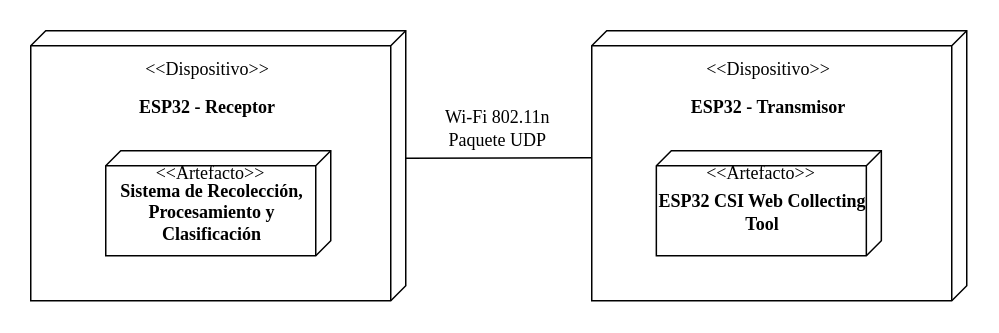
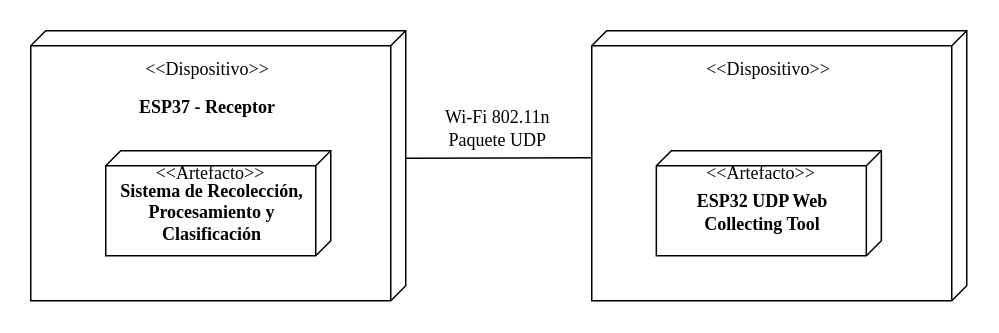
  <mxCell id="0" />
  <mxCell id="1" parent="0" />
  <mxCell id="2" value="" style="group" vertex="1" connectable="0" parent="1"><mxGeometry x="20" y="20" width="250" height="180" as="geometry" /></mxCell>
  <mxCell id="3" value="" style="verticalAlign=top;align=left;spacingTop=8;spacingLeft=2;spacingRight=12;shape=cube;size=10;direction=south;fontStyle=4;html=1;whiteSpace=wrap;fontFamily=Times New Roman;" vertex="1" parent="2"><mxGeometry width="250" height="180" as="geometry" /></mxCell>
  <mxCell id="4" value="&amp;lt;&amp;lt;Dispositivo&amp;gt;&amp;gt;" style="text;html=1;strokeColor=none;fillColor=none;align=center;verticalAlign=middle;whiteSpace=wrap;rounded=0;fontFamily=Times New Roman;" vertex="1" parent="2"><mxGeometry y="12.857" width="236.111" height="25.714" as="geometry" /></mxCell>
- <mxCell id="5" value="ESP32 - Receptor" style="text;html=1;strokeColor=none;fillColor=none;align=center;verticalAlign=middle;whiteSpace=wrap;rounded=0;fontFamily=Times New Roman;fontStyle=1" vertex="1" parent="2"><mxGeometry y="38.571" width="236.111" height="25.714" as="geometry" /></mxCell>
+ <mxCell id="5" value="ESP37 - Receptor" style="text;html=1;strokeColor=none;fillColor=none;align=center;verticalAlign=middle;whiteSpace=wrap;rounded=0;fontFamily=Times New Roman;fontStyle=1" vertex="1" parent="2"><mxGeometry y="38.571" width="236.111" height="25.714" as="geometry" /></mxCell>
  <mxCell id="6" value="" style="verticalAlign=top;align=left;spacingTop=8;spacingLeft=2;spacingRight=12;shape=cube;size=10;direction=south;fontStyle=4;html=1;whiteSpace=wrap;fontFamily=Times New Roman;" vertex="1" parent="2"><mxGeometry x="50" y="80" width="150" height="70" as="geometry" /></mxCell>
  <mxCell id="7" value="&amp;lt;&amp;lt;Artefacto&amp;gt;&amp;gt;" style="text;html=1;strokeColor=none;fillColor=none;align=center;verticalAlign=middle;whiteSpace=wrap;rounded=0;fontFamily=Times New Roman;" vertex="1" parent="2"><mxGeometry x="50" y="90" width="140" height="10" as="geometry" /></mxCell>
  <mxCell id="8" value="Sistema de Recolección, Procesamiento y Clasificación" style="text;html=1;strokeColor=none;fillColor=none;align=center;verticalAlign=middle;whiteSpace=wrap;rounded=0;fontFamily=Times New Roman;fontStyle=1" vertex="1" parent="2"><mxGeometry x="50" y="102" width="141.67" height="38" as="geometry" /></mxCell>
  <mxCell id="9" value="" style="group" vertex="1" connectable="0" parent="1"><mxGeometry x="394" y="20" width="250" height="180" as="geometry" /></mxCell>
  <mxCell id="10" value="" style="verticalAlign=top;align=left;spacingTop=8;spacingLeft=2;spacingRight=12;shape=cube;size=10;direction=south;fontStyle=4;html=1;whiteSpace=wrap;fontFamily=Times New Roman;" vertex="1" parent="9"><mxGeometry width="250" height="180" as="geometry" /></mxCell>
  <mxCell id="11" value="&amp;lt;&amp;lt;Dispositivo&amp;gt;&amp;gt;" style="text;html=1;strokeColor=none;fillColor=none;align=center;verticalAlign=middle;whiteSpace=wrap;rounded=0;fontFamily=Times New Roman;" vertex="1" parent="9"><mxGeometry y="12.857" width="236.111" height="25.714" as="geometry" /></mxCell>
- <mxCell id="12" value="ESP32 - Transmisor" style="text;html=1;strokeColor=none;fillColor=none;align=center;verticalAlign=middle;whiteSpace=wrap;rounded=0;fontFamily=Times New Roman;fontStyle=1" vertex="1" parent="9"><mxGeometry y="38.571" width="236.111" height="25.714" as="geometry" /></mxCell>
  <mxCell id="13" value="" style="group" vertex="1" connectable="0" parent="9"><mxGeometry x="43.06" y="80" width="150" height="70" as="geometry" /></mxCell>
  <mxCell id="14" value="" style="verticalAlign=top;align=left;spacingTop=8;spacingLeft=2;spacingRight=12;shape=cube;size=10;direction=south;fontStyle=4;html=1;whiteSpace=wrap;fontFamily=Times New Roman;" vertex="1" parent="13"><mxGeometry width="150" height="70" as="geometry" /></mxCell>
  <mxCell id="15" value="&amp;lt;&amp;lt;Artefacto&amp;gt;&amp;gt;" style="text;html=1;strokeColor=none;fillColor=none;align=center;verticalAlign=middle;whiteSpace=wrap;rounded=0;fontFamily=Times New Roman;" vertex="1" parent="13"><mxGeometry y="10" width="140" height="10" as="geometry" /></mxCell>
- <mxCell id="16" value="ESP32 CSI Web Collecting Tool" style="text;html=1;strokeColor=none;fillColor=none;align=center;verticalAlign=middle;whiteSpace=wrap;rounded=0;fontFamily=Times New Roman;fontStyle=1" vertex="1" parent="13"><mxGeometry y="22" width="141.67" height="38" as="geometry" /></mxCell>
+ <mxCell id="16" value="ESP32 UDP Web Collecting Tool" style="text;html=1;strokeColor=none;fillColor=none;align=center;verticalAlign=middle;whiteSpace=wrap;rounded=0;fontFamily=Times New Roman;fontStyle=1" vertex="1" parent="13"><mxGeometry y="22" width="141.67" height="38" as="geometry" /></mxCell>
  <mxCell id="17" value="" style="endArrow=none;html=1;rounded=0;exitX=0;exitY=0;exitDx=85;exitDy=0;exitPerimeter=0;entryX=0.47;entryY=1;entryDx=0;entryDy=0;entryPerimeter=0;" edge="1" parent="1" source="3" target="10"><mxGeometry width="50" height="50" relative="1" as="geometry"><mxPoint x="360" y="340" as="sourcePoint" /><mxPoint x="410" y="290" as="targetPoint" /></mxGeometry></mxCell>
  <mxCell id="18" value="Wi-Fi 802.11n&lt;br style=&quot;font-size: 12px;&quot;&gt;Paquete UDP" style="edgeLabel;html=1;align=center;verticalAlign=middle;resizable=0;points=[];fontFamily=Times New Roman;fontSize=12;" vertex="1" connectable="0" parent="17"><mxGeometry x="0.069" y="-2" relative="1" as="geometry"><mxPoint x="-6" y="-22" as="offset" /></mxGeometry></mxCell>
